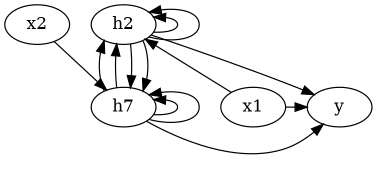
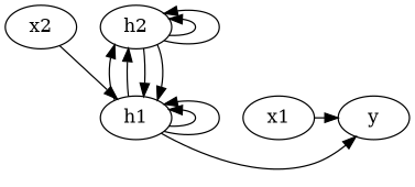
  digraph {
    rankdir=BT
    n1 [height=.1 label=x1]
-   n2 [height=.1 label=h7]
+   n2 [height=.1 label=h1]
    n3 [height=.1 label=y]
    n4 [height=.1 label=x2]
    n5 [height=.1 label=h2]
    subgraph sub_1 {
      rank=same
      n1
      n2
      n3
    }
    subgraph sub_2 {
      rank=same
      n4
      n5
    }
    subgraph cluster_3 {
      color=none
    }
    subgraph cluster_4 {
      color=none
    }
    subgraph cluster_5 {
      color=none
    }
    n1 -> n3
-   n1 -> n5
    n2 -> n2
    n2 -> n2
    n2 -> n3
    n2 -> n5
    n2 -> n5
    n4 -> n2
    n5 -> n2
    n5 -> n2
-   n5 -> n3
    n5 -> n5
    n5 -> n5
  }
